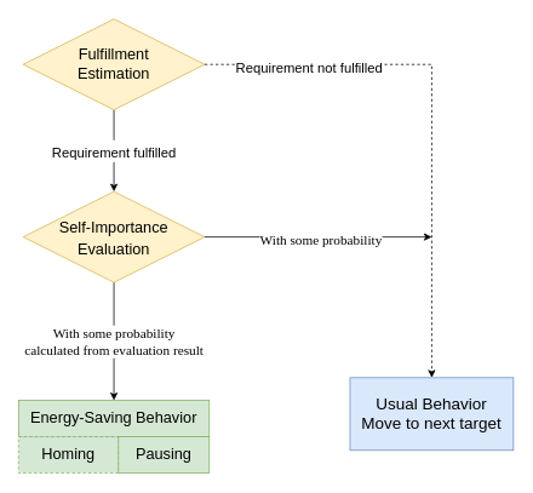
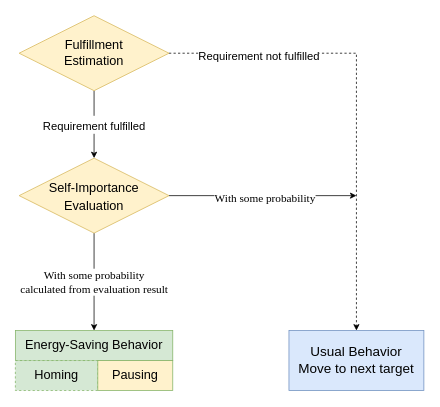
  <mxCell id="0" />
  <mxCell id="1" parent="0" />
  <mxCell id="2" value="&lt;font style=&quot;font-size: 15px;&quot;&gt;Requirement fulfilled&lt;/font&gt;" style="edgeStyle=orthogonalEdgeStyle;rounded=0;orthogonalLoop=1;jettySize=auto;html=1;fontSize=20;" parent="1" source="5" target="13" edge="1"><mxGeometry relative="1" as="geometry"><mxPoint x="135" y="160" as="targetPoint" /></mxGeometry></mxCell>
  <mxCell id="3" value="" style="edgeStyle=orthogonalEdgeStyle;rounded=0;orthogonalLoop=1;jettySize=auto;html=1;dashed=1;" parent="1" source="5" target="6" edge="1"><mxGeometry relative="1" as="geometry"><Array as="points"><mxPoint x="475" y="70" /></Array></mxGeometry></mxCell>
  <mxCell id="4" value="&lt;font style=&quot;font-size: 15px;&quot;&gt;Requirement not fulfilled&lt;/font&gt;" style="edgeLabel;html=1;align=center;verticalAlign=middle;resizable=0;points=[];fontSize=20;" parent="3" vertex="1" connectable="0"><mxGeometry x="-0.563" y="-2" relative="1" as="geometry"><mxPoint x="-16" y="-2" as="offset" /></mxGeometry></mxCell>
  <mxCell id="5" value="&lt;font style=&quot;font-size: 17px;&quot;&gt;Fulfillment&lt;br&gt;Estimation&lt;br&gt;&lt;/font&gt;" style="rhombus;whiteSpace=wrap;html=1;fillColor=#fff2cc;strokeColor=#d6b656;" parent="1" vertex="1"><mxGeometry x="25" y="20" width="200" height="100" as="geometry" /></mxCell>
- <mxCell id="6" value="&lt;font style=&quot;font-size: 18px;&quot;&gt;&lt;font style=&quot;font-size: 18px;&quot;&gt;Usual &lt;/font&gt;&lt;font style=&quot;font-size: 18px;&quot;&gt;Behavior&lt;/font&gt;&lt;br&gt;&lt;font style=&quot;font-size: 18px;&quot;&gt;Move to next target&lt;/font&gt;&lt;/font&gt;" style="whiteSpace=wrap;html=1;fillColor=#dae8fc;strokeColor=#6c8ebf;" parent="1" vertex="1"><mxGeometry x="385" y="415" width="180" height="80" as="geometry" /></mxCell>
+ <mxCell id="6" value="&lt;font style=&quot;font-size: 18px;&quot;&gt;&lt;font style=&quot;font-size: 18px;&quot;&gt;Usual &lt;/font&gt;&lt;font style=&quot;font-size: 18px;&quot;&gt;Behavior&lt;/font&gt;&lt;br&gt;&lt;font style=&quot;font-size: 18px;&quot;&gt;Move to next target&lt;/font&gt;&lt;/font&gt;" style="whiteSpace=wrap;html=1;fillColor=#dae8fc;strokeColor=#6c8ebf;" parent="1" vertex="1"><mxGeometry x="385" y="440" width="180" height="80" as="geometry" /></mxCell>
  <mxCell id="7" value="&lt;font style=&quot;font-size: 17px;&quot;&gt;Energy-Saving Behavior&lt;/font&gt;" style="whiteSpace=wrap;html=1;fillColor=#d5e8d4;strokeColor=#82b366;" parent="1" vertex="1"><mxGeometry x="20" y="440" width="210" height="40" as="geometry" /></mxCell>
  <mxCell id="8" value="&lt;font style=&quot;font-size: 17px;&quot;&gt;Homing&lt;/font&gt;" style="rounded=0;whiteSpace=wrap;html=1;fillColor=#d5e8d4;strokeColor=#82b366;dashed=1;" parent="1" vertex="1"><mxGeometry x="20" y="480" width="110" height="40" as="geometry" /></mxCell>
- <mxCell id="9" value="&lt;font style=&quot;font-size: 17px;&quot;&gt;Pausing&lt;/font&gt;" style="rounded=0;whiteSpace=wrap;html=1;fillColor=#d5e8d4;strokeColor=#82b366;" parent="1" vertex="1"><mxGeometry x="130" y="480" width="100" height="40" as="geometry" /></mxCell>
+ <mxCell id="9" value="&lt;font style=&quot;font-size: 17px;&quot;&gt;Pausing&lt;/font&gt;" style="rounded=0;whiteSpace=wrap;html=1;fillColor=#fff2cc;strokeColor=#82b366;" parent="1" vertex="1"><mxGeometry x="130" y="480" width="100" height="40" as="geometry" /></mxCell>
  <mxCell id="10" value="&lt;font style=&quot;font-size: 15px;&quot;&gt;With some probability&lt;br&gt;calculated from evaluation result&lt;br&gt;&lt;/font&gt;" style="edgeStyle=orthogonalEdgeStyle;rounded=0;orthogonalLoop=1;jettySize=auto;html=1;entryX=0.5;entryY=0;entryDx=0;entryDy=0;fontFamily=Times New Roman;fontSize=15;" parent="1" source="13" target="7" edge="1"><mxGeometry relative="1" as="geometry" /></mxCell>
  <mxCell id="11" style="edgeStyle=orthogonalEdgeStyle;rounded=0;orthogonalLoop=1;jettySize=auto;html=1;exitX=1;exitY=0.5;exitDx=0;exitDy=0;fontFamily=Times New Roman;fontSize=20;" parent="1" source="13" edge="1"><mxGeometry relative="1" as="geometry"><mxPoint x="475" y="260" as="targetPoint" /></mxGeometry></mxCell>
  <mxCell id="12" value="&lt;font style=&quot;font-size: 15px;&quot;&gt;With some probability&lt;/font&gt;" style="edgeLabel;html=1;align=center;verticalAlign=middle;resizable=0;points=[];fontSize=20;fontFamily=Times New Roman;" parent="11" vertex="1" connectable="0"><mxGeometry x="0.157" relative="1" as="geometry"><mxPoint x="-17" as="offset" /></mxGeometry></mxCell>
  <mxCell id="13" value="&lt;font style=&quot;font-size: 17px;&quot;&gt;Self-Importance&lt;br style=&quot;&quot;&gt;Evaluation&lt;/font&gt;" style="rhombus;whiteSpace=wrap;html=1;fontSize=20;rounded=0;fillColor=#fff2cc;strokeColor=#d6b656;" parent="1" vertex="1"><mxGeometry x="25" y="210" width="200" height="100" as="geometry" /></mxCell>
